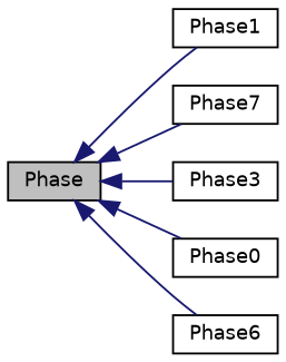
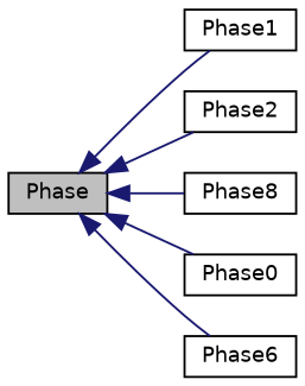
  digraph {
    rankdir=LR
    node [color=black fillcolor=white fontname=Helvetica fontsize=10 shape=record style=filled]
    edge [color=midnightblue dir=back fontname=Helvetica fontsize=10 labelfontname=Helvetica labelfontsize=10 style=solid]
    n1 [fillcolor=grey75 fontcolor=black height=0.2 label=Phase width=0.4]
    n2 [height=0.2 label=Phase1 width=0.4]
-   n3 [height=0.2 label=Phase7 width=0.4]
-   n4 [height=0.2 label=Phase3 width=0.4]
+   n3 [height=0.2 label=Phase2 width=0.4]
+   n4 [height=0.2 label=Phase8 width=0.4]
    n5 [height=0.2 label=Phase0 width=0.4]
    n6 [height=0.2 label=Phase6 width=0.4]
    n1 -> n2
    n1 -> n3
    n1 -> n4
    n1 -> n5
    n1 -> n6
  }
